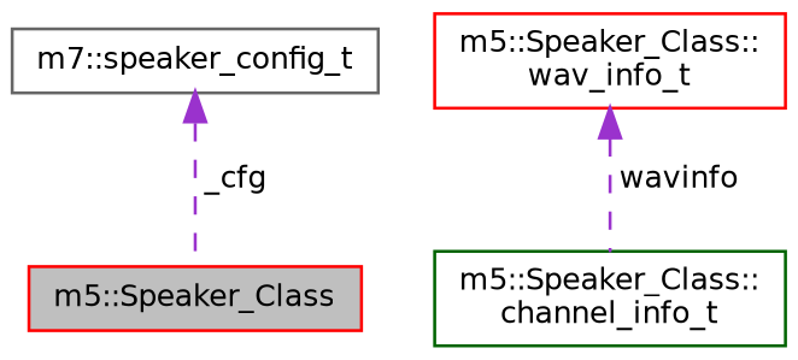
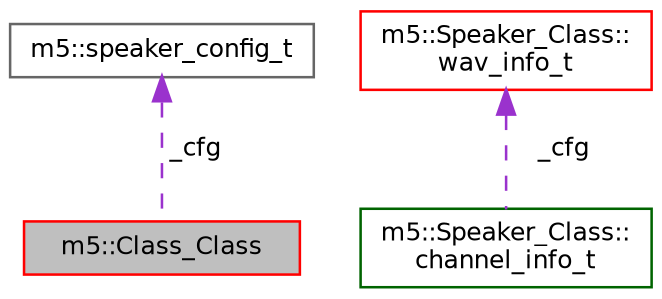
  digraph {
    node [color=red fillcolor=white fontname=Helvetica fontsize=10 shape=record style=filled]
    edge [color=darkorchid3 dir=back fontname=Helvetica fontsize=10 labelfontname=Helvetica labelfontsize=10 style=dashed]
-   n1 [fillcolor=grey75 fontcolor=black height=0.2 label="m5::Speaker_Class" width=0.4]
+   n1 [fillcolor=grey75 fontcolor=black height=0.2 label="m5::Class_Class" width=0.4]
    n2 [color=darkgreen height=0.2 label="m5::Speaker_Class::\lchannel_info_t" width=0.4]
    n3 [height=0.2 label="m5::Speaker_Class::\lwav_info_t" width=0.4]
-   n4 [color=gray40 height=0.2 label="m7::speaker_config_t" width=0.4]
-   n3 -> n2 [label=" wavinfo"]
+   n4 [color=gray40 height=0.2 label="m5::speaker_config_t" width=0.4]
+   n3 -> n2 [label=" _cfg"]
    n4 -> n1 [label=" _cfg"]
  }
